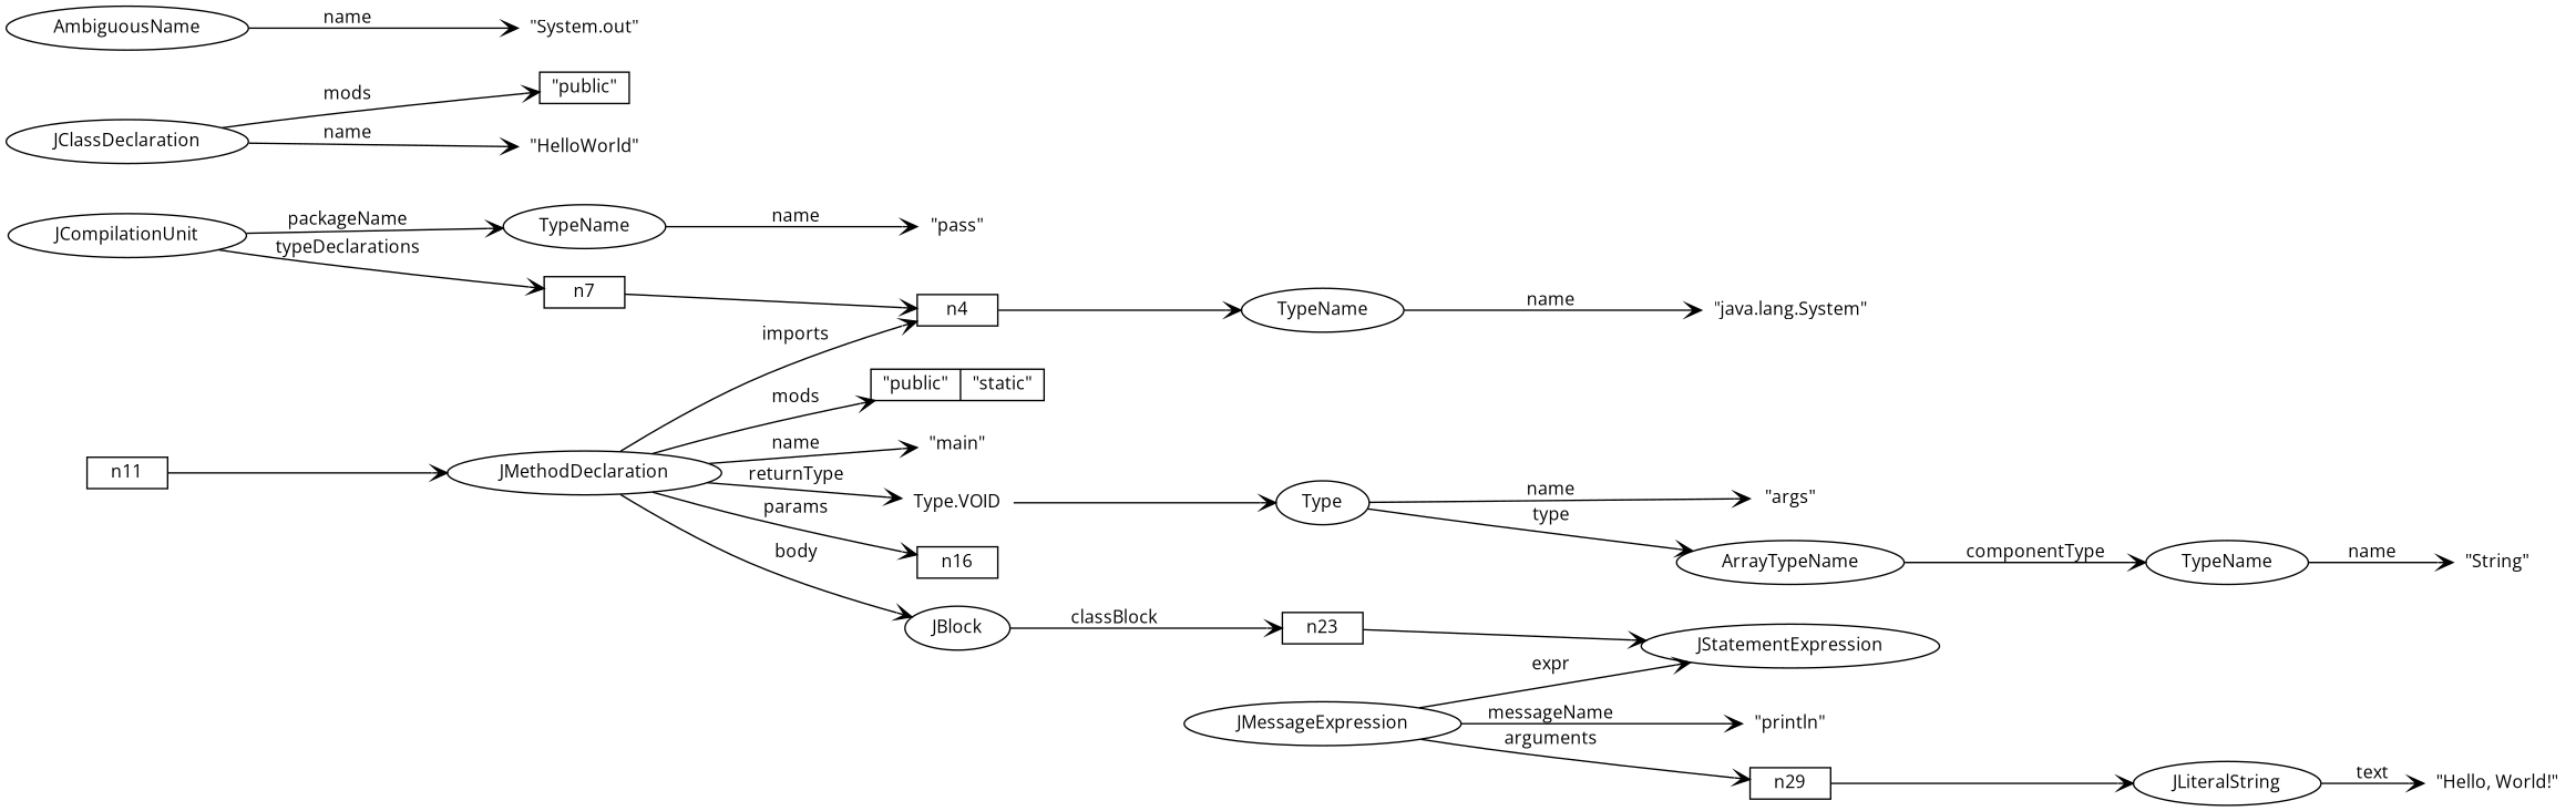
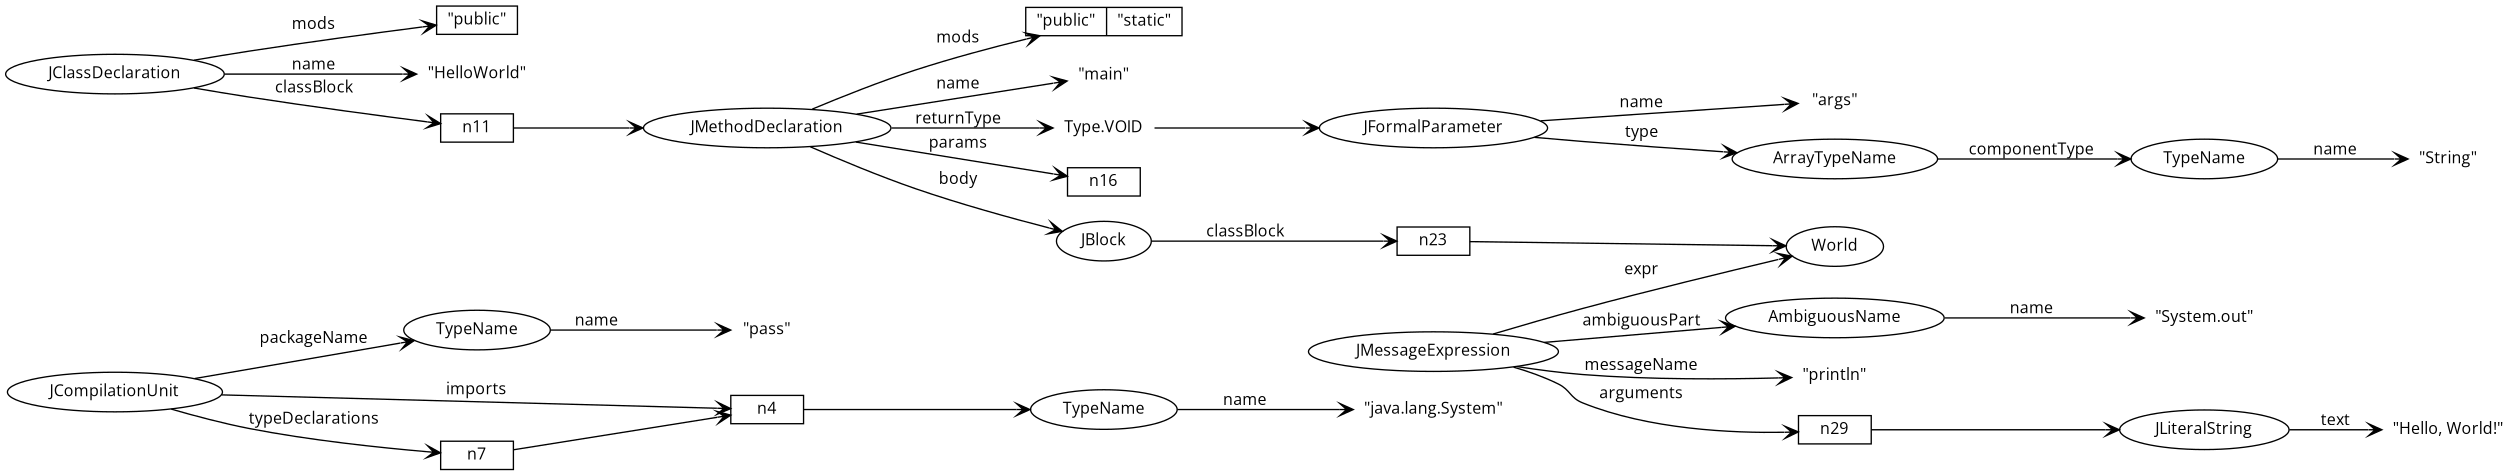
  digraph {
    fontname="Open Sans"
    rankdir=LR
    node [fontname="Open Sans" fontsize=12]
    edge [arrowhead=vee fontname="Open Sans" fontsize=12]
    n1 [height=.15 label=JCompilationUnit]
    n2 [height=.15 label=TypeName]
    n4 [height=.15 shape=record]
    n7 [height=.15 shape=record]
    n3 [height=.15 label="\"pass\"" shape=plaintext]
    n5 [height=.15 label=TypeName]
    n6 [height=.15 label="\"java.lang.System\"" shape=plaintext]
    n8 [height=.15 label=JClassDeclaration]
    n9 [height=.15 label="{\"public\"}" shape=record]
    n10 [height=.15 label="\"HelloWorld\"" shape=plaintext]
    n11 [height=.15 shape=record]
    n12 [height=.15 label=JMethodDeclaration]
    n13 [height=.15 label="{\"public\"|\"static\"}" shape=record]
    n14 [height=.15 label="\"main\"" shape=plaintext]
    n15 [height=.15 label="Type.VOID" shape=plaintext]
    n16 [height=.15 shape=record]
    n22 [height=.15 label=JBlock]
-   n17 [height=.15 label=Type]
+   n17 [height=.15 label=JFormalParameter]
    n23 [height=.15 shape=record]
    n18 [height=.15 label="\"args\"" shape=plaintext]
    n19 [height=.15 label=ArrayTypeName]
    n20 [height=.15 label=TypeName]
    n21 [height=.15 label="\"String\"" shape=plaintext]
-   n24 [height=.15 label=JStatementExpression]
+   n24 [height=.15 label=World]
    n25 [height=.15 label=JMessageExpression]
    n26 [height=.15 label=AmbiguousName]
    n28 [height=.15 label="\"println\"" shape=plaintext]
    n29 [height=.15 shape=record]
    n27 [height=.15 label="\"System.out\"" shape=plaintext]
    n30 [height=.15 label=JLiteralString]
    n31 [height=.15 label="\"Hello, World!\"" shape=plaintext]
    n1 -> n2 [label=packageName]
-   n12 -> n4 [label=imports]
+   n1 -> n4 [label=imports]
    n1 -> n7 [label=typeDeclarations]
    n2 -> n3 [label=name]
    n4 -> n5
    n7 -> n4
    n5 -> n6 [label=name]
    n8 -> n9 [label=mods]
    n8 -> n10 [label=name]
+   n8 -> n11 [label=classBlock]
    n11 -> n12
    n12 -> n13 [label=mods]
    n12 -> n14 [label=name]
    n12 -> n15 [label=returnType]
    n12 -> n16 [label=params]
    n12 -> n22 [label=body]
    n15 -> n17
    n22 -> n23 [label=classBlock]
    n17 -> n18 [label=name]
    n17 -> n19 [label=type]
    n23 -> n24
    n19 -> n20 [label=componentType]
    n20 -> n21 [label=name]
    n25 -> n24 [label=expr]
+   n25 -> n26 [label=ambiguousPart]
    n25 -> n28 [label=messageName]
    n25 -> n29 [label=arguments]
    n26 -> n27 [label=name]
    n29 -> n30
    n30 -> n31 [label=text]
  }
